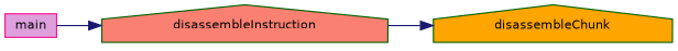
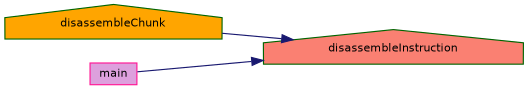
  digraph {
    rankdir=RL
    node [color=darkgreen fontname=Helvetica fontsize=10 shape=house style=filled]
    edge [color=midnightblue dir=back fontname=Helvetica fontsize=10 labelfontname=Helvetica labelfontsize=10 style=solid]
    n1 [fillcolor=salmon fontcolor=black height=0.2 label=disassembleInstruction width=0.4]
    n2 [fillcolor=orange height=0.2 label=disassembleChunk width=0.4]
    n3 [color=deeppink fillcolor=plum height=0.2 label=main shape=box width=0.4]
-   n2 -> n1
+   n1 -> n2
    n1 -> n3
  }
